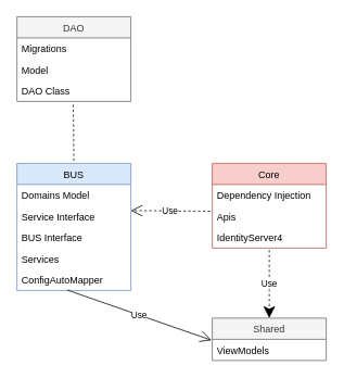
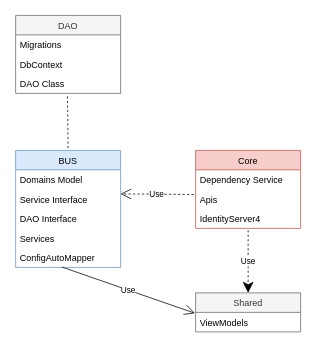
  <mxCell id="0" />
  <mxCell id="1" parent="0" />
  <mxCell id="2" value="BUS" style="swimlane;fontStyle=0;childLayout=stackLayout;horizontal=1;startSize=26;fillColor=#dae8fc;horizontalStack=0;resizeParent=1;resizeParentMax=0;resizeLast=0;collapsible=1;marginBottom=0;strokeColor=#6c8ebf;" vertex="1" parent="1"><mxGeometry x="20" y="200" width="140" height="156" as="geometry" /></mxCell>
  <mxCell id="3" value="Domains Model" style="text;strokeColor=none;fillColor=none;align=left;verticalAlign=top;spacingLeft=4;spacingRight=4;overflow=hidden;rotatable=0;points=[[0,0.5],[1,0.5]];portConstraint=eastwest;" vertex="1" parent="2"><mxGeometry y="26" width="140" height="26" as="geometry" /></mxCell>
  <mxCell id="4" value="Service Interface" style="text;strokeColor=none;fillColor=none;align=left;verticalAlign=top;spacingLeft=4;spacingRight=4;overflow=hidden;rotatable=0;points=[[0,0.5],[1,0.5]];portConstraint=eastwest;" vertex="1" parent="2"><mxGeometry y="52" width="140" height="26" as="geometry" /></mxCell>
- <mxCell id="5" value="BUS Interface" style="text;strokeColor=none;fillColor=none;align=left;verticalAlign=top;spacingLeft=4;spacingRight=4;overflow=hidden;rotatable=0;points=[[0,0.5],[1,0.5]];portConstraint=eastwest;" vertex="1" parent="2"><mxGeometry y="78" width="140" height="26" as="geometry" /></mxCell>
+ <mxCell id="5" value="DAO Interface" style="text;strokeColor=none;fillColor=none;align=left;verticalAlign=top;spacingLeft=4;spacingRight=4;overflow=hidden;rotatable=0;points=[[0,0.5],[1,0.5]];portConstraint=eastwest;" vertex="1" parent="2"><mxGeometry y="78" width="140" height="26" as="geometry" /></mxCell>
  <mxCell id="6" value="Services" style="text;strokeColor=none;fillColor=none;align=left;verticalAlign=top;spacingLeft=4;spacingRight=4;overflow=hidden;rotatable=0;points=[[0,0.5],[1,0.5]];portConstraint=eastwest;" vertex="1" parent="2"><mxGeometry y="104" width="140" height="26" as="geometry" /></mxCell>
  <mxCell id="7" value="ConfigAutoMapper" style="text;strokeColor=none;fillColor=none;align=left;verticalAlign=top;spacingLeft=4;spacingRight=4;overflow=hidden;rotatable=0;points=[[0,0.5],[1,0.5]];portConstraint=eastwest;" vertex="1" parent="2"><mxGeometry y="130" width="140" height="26" as="geometry" /></mxCell>
  <mxCell id="8" value="DAO" style="swimlane;fontStyle=0;childLayout=stackLayout;horizontal=1;startSize=26;fillColor=#f5f5f5;horizontalStack=0;resizeParent=1;resizeParentMax=0;resizeLast=0;collapsible=1;marginBottom=0;strokeColor=#666666;fontColor=#333333;" vertex="1" parent="1"><mxGeometry x="20" y="20" width="140" height="104" as="geometry" /></mxCell>
  <mxCell id="9" value="Migrations" style="text;strokeColor=none;fillColor=none;align=left;verticalAlign=top;spacingLeft=4;spacingRight=4;overflow=hidden;rotatable=0;points=[[0,0.5],[1,0.5]];portConstraint=eastwest;" vertex="1" parent="8"><mxGeometry y="26" width="140" height="26" as="geometry" /></mxCell>
- <mxCell id="10" value="Model" style="text;strokeColor=none;fillColor=none;align=left;verticalAlign=top;spacingLeft=4;spacingRight=4;overflow=hidden;rotatable=0;points=[[0,0.5],[1,0.5]];portConstraint=eastwest;" vertex="1" parent="8"><mxGeometry y="52" width="140" height="26" as="geometry" /></mxCell>
+ <mxCell id="10" value="DbContext" style="text;strokeColor=none;fillColor=none;align=left;verticalAlign=top;spacingLeft=4;spacingRight=4;overflow=hidden;rotatable=0;points=[[0,0.5],[1,0.5]];portConstraint=eastwest;" vertex="1" parent="8"><mxGeometry y="52" width="140" height="26" as="geometry" /></mxCell>
  <mxCell id="11" value="DAO Class" style="text;strokeColor=none;fillColor=none;align=left;verticalAlign=top;spacingLeft=4;spacingRight=4;overflow=hidden;rotatable=0;points=[[0,0.5],[1,0.5]];portConstraint=eastwest;" vertex="1" parent="8"><mxGeometry y="78" width="140" height="26" as="geometry" /></mxCell>
  <mxCell id="12" value="Core" style="swimlane;fontStyle=0;childLayout=stackLayout;horizontal=1;startSize=26;fillColor=#f8cecc;horizontalStack=0;resizeParent=1;resizeParentMax=0;resizeLast=0;collapsible=1;marginBottom=0;strokeColor=#b85450;" vertex="1" parent="1"><mxGeometry x="260" y="200" width="140" height="104" as="geometry" /></mxCell>
- <mxCell id="13" value="Dependency Injection" style="text;strokeColor=none;fillColor=none;align=left;verticalAlign=top;spacingLeft=4;spacingRight=4;overflow=hidden;rotatable=0;points=[[0,0.5],[1,0.5]];portConstraint=eastwest;" vertex="1" parent="12"><mxGeometry y="26" width="140" height="26" as="geometry" /></mxCell>
+ <mxCell id="13" value="Dependency Service" style="text;strokeColor=none;fillColor=none;align=left;verticalAlign=top;spacingLeft=4;spacingRight=4;overflow=hidden;rotatable=0;points=[[0,0.5],[1,0.5]];portConstraint=eastwest;" vertex="1" parent="12"><mxGeometry y="26" width="140" height="26" as="geometry" /></mxCell>
  <mxCell id="14" value="Apis" style="text;strokeColor=none;fillColor=none;align=left;verticalAlign=top;spacingLeft=4;spacingRight=4;overflow=hidden;rotatable=0;points=[[0,0.5],[1,0.5]];portConstraint=eastwest;" vertex="1" parent="12"><mxGeometry y="52" width="140" height="26" as="geometry" /></mxCell>
  <mxCell id="15" value="IdentityServer4" style="text;strokeColor=none;fillColor=none;align=left;verticalAlign=top;spacingLeft=4;spacingRight=4;overflow=hidden;rotatable=0;points=[[0,0.5],[1,0.5]];portConstraint=eastwest;" vertex="1" parent="12"><mxGeometry y="78" width="140" height="26" as="geometry" /></mxCell>
  <mxCell id="16" value="Shared" style="swimlane;fontStyle=0;childLayout=stackLayout;horizontal=1;startSize=26;fillColor=#f5f5f5;horizontalStack=0;resizeParent=1;resizeParentMax=0;resizeLast=0;collapsible=1;marginBottom=0;strokeColor=#666666;fontColor=#333333;" vertex="1" parent="1"><mxGeometry x="260" y="390" width="140" height="52" as="geometry" /></mxCell>
  <mxCell id="17" value="ViewModels" style="text;strokeColor=none;fillColor=none;align=left;verticalAlign=top;spacingLeft=4;spacingRight=4;overflow=hidden;rotatable=0;points=[[0,0.5],[1,0.5]];portConstraint=eastwest;" vertex="1" parent="16"><mxGeometry y="26" width="140" height="26" as="geometry" /></mxCell>
  <mxCell id="18" value="" style="endArrow=none;dashed=1;endFill=0;endSize=12;html=1;exitX=0.494;exitY=1.154;exitDx=0;exitDy=0;exitPerimeter=0;entryX=0.5;entryY=0;entryDx=0;entryDy=0;" edge="1" parent="1" source="11" target="2"><mxGeometry width="160" relative="1" as="geometry"><mxPoint x="280" y="270" as="sourcePoint" /><mxPoint x="440" y="270" as="targetPoint" /></mxGeometry></mxCell>
  <mxCell id="19" value="Use" style="endArrow=classic;endSize=12;dashed=1;html=1;exitX=0.5;exitY=1.09;exitDx=0;exitDy=0;entryX=0.5;entryY=0;entryDx=0;entryDy=0;exitPerimeter=0;" edge="1" parent="1" source="15" target="16"><mxGeometry width="160" relative="1" as="geometry"><mxPoint x="170" y="275" as="sourcePoint" /><mxPoint x="270" y="275" as="targetPoint" /></mxGeometry></mxCell>
  <mxCell id="20" value="Use" style="endArrow=open;endSize=12;dashed=1;html=1;exitX=-0.018;exitY=0.263;exitDx=0;exitDy=0;entryX=1;entryY=0.231;entryDx=0;entryDy=0;exitPerimeter=0;entryPerimeter=0;" edge="1" parent="1" source="14" target="4"><mxGeometry width="160" relative="1" as="geometry"><mxPoint x="280" y="270" as="sourcePoint" /><mxPoint x="440" y="270" as="targetPoint" /></mxGeometry></mxCell>
  <mxCell id="21" value="Use" style="endArrow=open;endSize=12;dashed=0;html=1;entryX=-0.006;entryY=0.045;entryDx=0;entryDy=0;entryPerimeter=0;exitX=0.44;exitY=0.981;exitDx=0;exitDy=0;exitPerimeter=0;" edge="1" parent="1" source="7" target="17"><mxGeometry width="160" relative="1" as="geometry"><mxPoint x="90" y="350" as="sourcePoint" /><mxPoint x="172.52" y="292.16" as="targetPoint" /></mxGeometry></mxCell>
